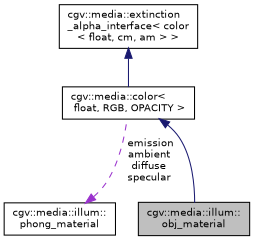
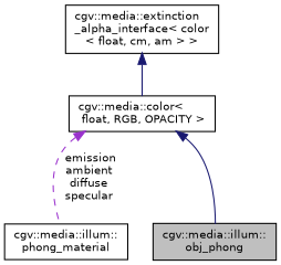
  digraph {
    node [color=black fontname=Helvetica fontsize=10 shape=record]
    edge [color=midnightblue dir=back fontname=Helvetica fontsize=10 labelfontname=Helvetica labelfontsize=10 style=solid]
-   n1 [fillcolor=grey75 fontcolor=black height=0.2 label="cgv::media::illum::\lobj_material" style=filled width=0.4]
+   n1 [fillcolor=grey75 fontcolor=black height=0.2 label="cgv::media::illum::\lobj_phong" style=filled width=0.4]
    n2 [height=0.2 label="cgv::media::illum::\lphong_material" width=0.4]
    n3 [height=0.2 label="cgv::media::color\<\l float, RGB, OPACITY \>" width=0.4]
    n4 [height=0.2 label="cgv::media::extinction\l_alpha_interface\< color\l\< float, cm, am \> \>" width=0.4]
    n3 -> n1
-   n2 -> n3 [color=darkorchid3 label=" emission\nambient\ndiffuse\nspecular" style=dashed]
+   n3 -> n2 [color=darkorchid3 label=" emission\nambient\ndiffuse\nspecular" style=dashed]
    n4 -> n3
  }
